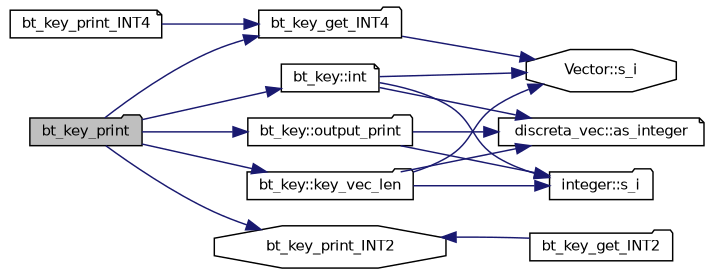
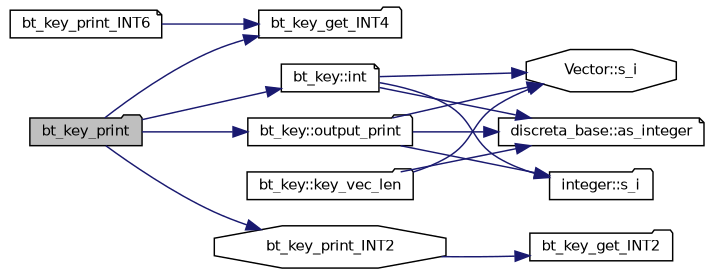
  digraph {
    rankdir=LR
    node [color=black fillcolor=white fontname=Helvetica fontsize=10 shape=folder style=filled]
    edge [color=midnightblue fontname=Helvetica fontsize=10 labelfontname=Helvetica labelfontsize=10 style=solid]
    n1 [fillcolor=grey75 fontcolor=black height=0.2 label=bt_key_print width=0.4]
    n2 [height=0.2 label="bt_key::int" shape=note width=0.4]
    n3 [height=0.2 label="bt_key::output_print" width=0.4]
    n4 [height=0.2 label=bt_key_print_INT2 shape=octagon width=0.4]
    n5 [height=0.2 label="bt_key::key_vec_len" width=0.4]
    n6 [height=0.2 label=bt_key_get_INT4 width=0.4]
    n7 [height=0.2 label="Vector::s_i" shape=octagon width=0.4]
-   n8 [height=0.2 label="discreta_vec::as_integer" shape=note width=0.4]
+   n8 [height=0.2 label="discreta_base::as_integer" shape=note width=0.4]
    n9 [height=0.2 label="integer::s_i" width=0.4]
-   n10 [height=0.2 label=bt_key_print_INT4 shape=note width=0.4]
+   n10 [height=0.2 label=bt_key_print_INT6 shape=note width=0.4]
    n11 [height=0.2 label=bt_key_get_INT2 width=0.4]
    n1 -> n2
    n1 -> n3
    n1 -> n4
-   n1 -> n5
    n1 -> n6
    n2 -> n7
    n2 -> n8
    n2 -> n9
-   n6 -> n7
+   n3 -> n7
    n3 -> n8
    n3 -> n9
-   n11 -> n4
+   n4 -> n11
    n5 -> n7
    n5 -> n8
-   n5 -> n9
    n10 -> n6
  }
